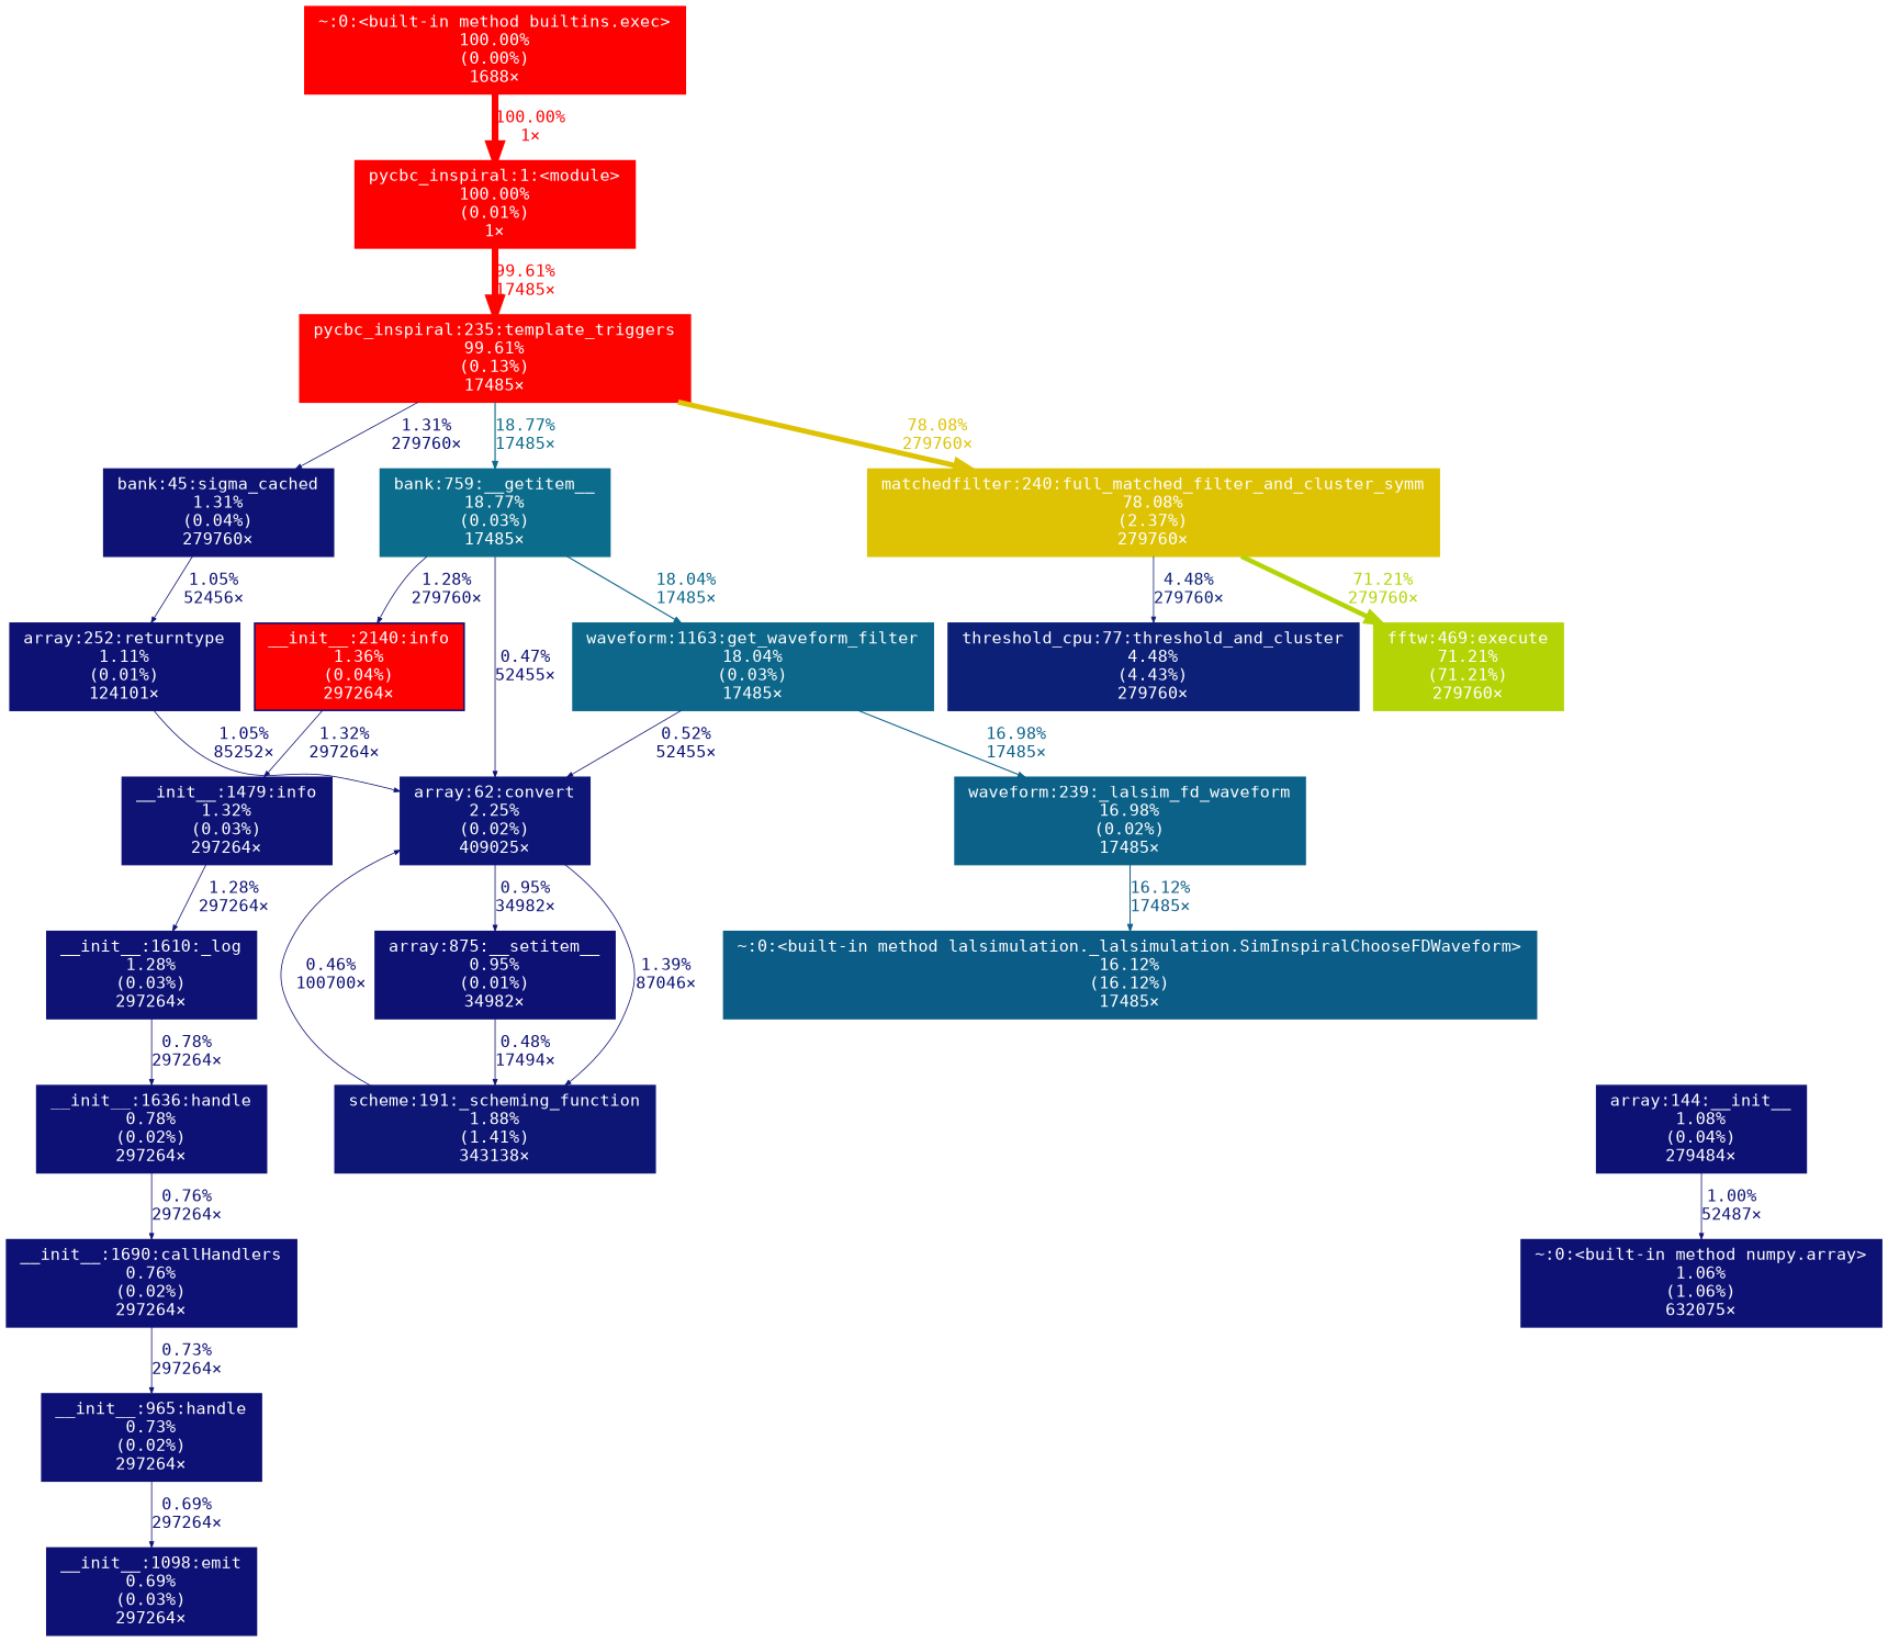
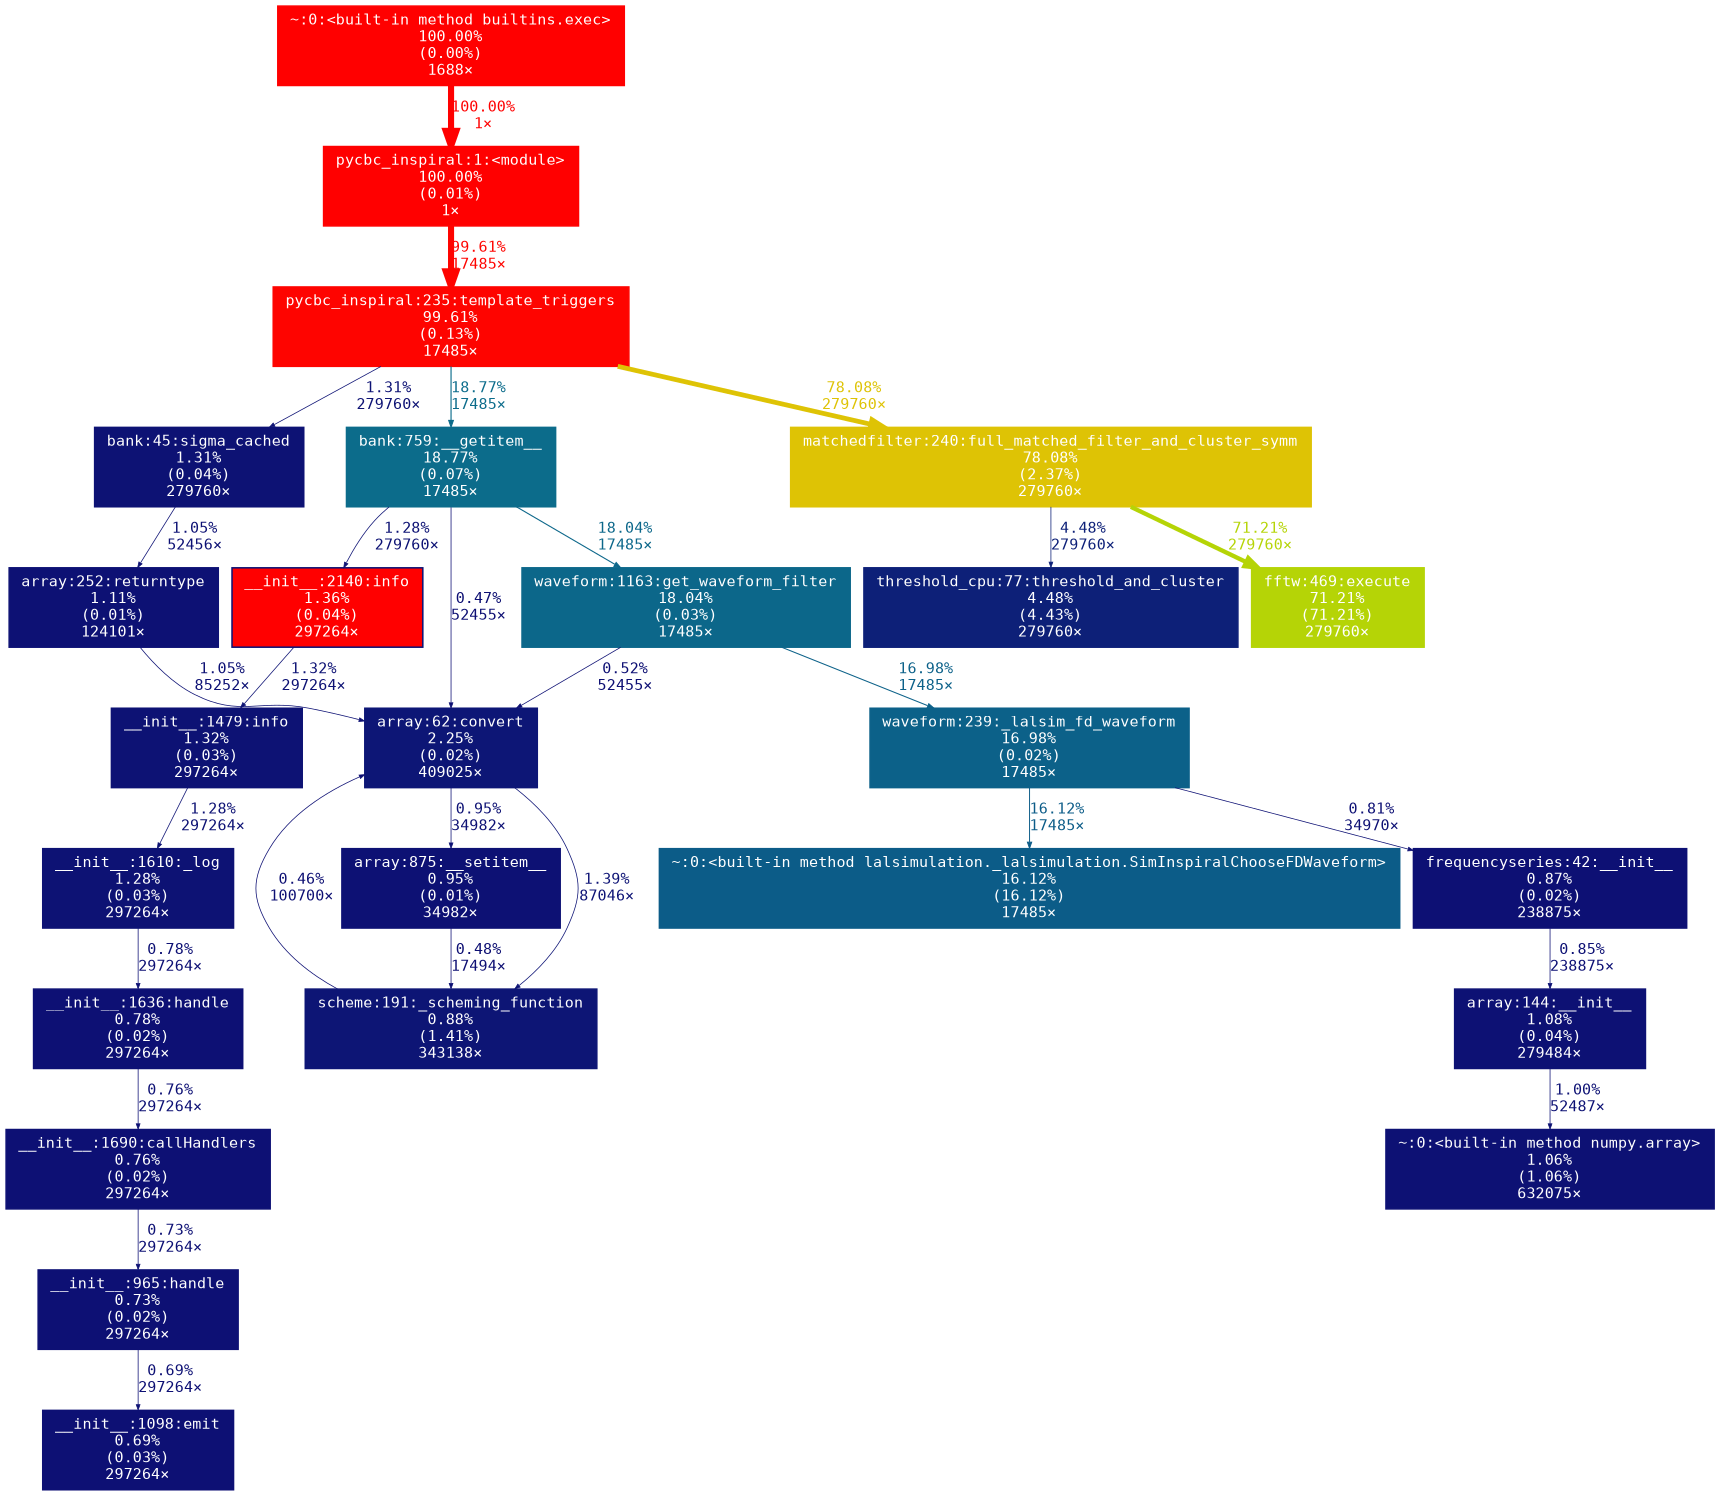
  digraph {
    fontname="DejaVu Sans Mono"
    nodesep=0.125
    ranksep=0.25
    node [color="#0d1074" fontcolor="#ffffff" fontname="DejaVu Sans Mono" fontsize=10.00 shape=box style=filled]
    edge [arrowsize=0.35 color="#0d1074" fontcolor="#0d1074" fontname="DejaVu Sans Mono" fontsize=10.00 labeldistance=0.50 penwidth=0.50]
    n1 [color="#ff0000" height=0 label="pycbc_inspiral:1:<module>\n100.00%\n(0.01%)\n1×" width=0]
    n2 [color="#fe0400" height=0 label="pycbc_inspiral:235:template_triggers\n99.61%\n(0.13%)\n17485×" width=0]
    n3 [color="#0d1274" height=0 label="bank:45:sigma_cached\n1.31%\n(0.04%)\n279760×" width=0]
-   n4 [color="#0c6c8b" height=0 label="bank:759:__getitem__\n18.77%\n(0.03%)\n17485×" width=0]
+   n4 [color="#0c6c8b" height=0 label="bank:759:__getitem__\n18.77%\n(0.07%)\n17485×" width=0]
    n5 [color="#dec305" height=0 label="matchedfilter:240:full_matched_filter_and_cluster_symm\n78.08%\n(2.37%)\n279760×" width=0]
    n6 [color="#0d1174" height=0 label="array:252:returntype\n1.11%\n(0.01%)\n124101×" width=0]
    n7 [color="#0d1274" fillcolor="#ff0000" height=0 label="__init__:2140:info\n1.36%\n(0.04%)\n297264×" width=0]
    n8 [color="#0d1676" height=0 label="array:62:convert\n2.25%\n(0.02%)\n409025×" width=0]
    n9 [color="#0c678a" height=0 label="waveform:1163:get_waveform_filter\n18.04%\n(0.03%)\n17485×" width=0]
    n10 [color="#0d2078" height=0 label="threshold_cpu:77:threshold_and_cluster\n4.48%\n(4.43%)\n279760×" width=0]
    n11 [color="#b5d406" height=0 label="fftw:469:execute\n71.21%\n(71.21%)\n279760×" width=0]
    n12 [color="#0d1274" height=0 label="__init__:1479:info\n1.32%\n(0.03%)\n297264×" width=0]
    n13 [color="#0d1174" height=0 label="~:0:<built-in method numpy.array>\n1.06%\n(1.06%)\n632075×" width=0]
    n14 [color="#ff0000" height=0 label="~:0:<built-in method builtins.exec>\n100.00%\n(0.00%)\n1688×" width=0]
    n15 [height=0 label="__init__:1098:emit\n0.69%\n(0.03%)\n297264×" width=0]
-   n16 [color="#0d1575" height=0 label="scheme:191:_scheming_function\n1.88%\n(1.41%)\n343138×" width=0]
+   n16 [color="#0d1575" height=0 label="scheme:191:_scheming_function\n0.88%\n(1.41%)\n343138×" width=0]
    n17 [color="#0d1174" height=0 label="array:875:__setitem__\n0.95%\n(0.01%)\n34982×" width=0]
    n18 [color="#0d1174" height=0 label="array:144:__init__\n1.08%\n(0.04%)\n279484×" width=0]
    n19 [color="#0c6189" height=0 label="waveform:239:_lalsim_fd_waveform\n16.98%\n(0.02%)\n17485×" width=0]
+   n20 [height=0 label="frequencyseries:42:__init__\n0.87%\n(0.02%)\n238875×" width=0]
    n21 [color="#0c5c88" height=0 label="~:0:<built-in method lalsimulation._lalsimulation.SimInspiralChooseFDWaveform>\n16.12%\n(16.12%)\n17485×" width=0]
    n22 [color="#0d1274" height=0 label="__init__:1610:_log\n1.28%\n(0.03%)\n297264×" width=0]
    n23 [height=0 label="__init__:1636:handle\n0.78%\n(0.02%)\n297264×" width=0]
    n24 [height=0 label="__init__:1690:callHandlers\n0.76%\n(0.02%)\n297264×" width=0]
    n25 [height=0 label="__init__:965:handle\n0.73%\n(0.02%)\n297264×" width=0]
    n1 -> n2 [arrowsize=1.00 color="#fe0400" fontcolor="#fe0400" label="99.61%\n17485×" labeldistance=3.98 penwidth=3.98]
    n2 -> n3 [color="#0d1274" fontcolor="#0d1274" label="1.31%\n279760×"]
    n2 -> n4 [arrowsize=0.43 color="#0c6c8b" fontcolor="#0c6c8b" label="18.77%\n17485×" labeldistance=0.75 penwidth=0.75]
    n2 -> n5 [arrowsize=0.88 color="#dec305" fontcolor="#dec305" label="78.08%\n279760×" labeldistance=3.12 penwidth=3.12]
    n3 -> n6 [color="#0d1174" fontcolor="#0d1174" label="1.05%\n52456×"]
    n4 -> n7 [color="#0d1274" fontcolor="#0d1274" label="1.28%\n279760×"]
    n4 -> n8 [color="#0d0f73" fontcolor="#0d0f73" label="0.47%\n52455×"]
    n4 -> n9 [arrowsize=0.42 color="#0c678a" fontcolor="#0c678a" label="18.04%\n17485×" labeldistance=0.72 penwidth=0.72]
    n5 -> n10 [color="#0d2078" fontcolor="#0d2078" label="4.48%\n279760×"]
    n5 -> n11 [arrowsize=0.84 color="#b5d406" fontcolor="#b5d406" label="71.21%\n279760×" labeldistance=2.85 penwidth=2.85]
    n6 -> n8 [color="#0d1174" fontcolor="#0d1174" label="1.05%\n85252×"]
    n7 -> n12 [color="#0d1274" fontcolor="#0d1274" label="1.32%\n297264×"]
    n8 -> n16 [color="#0d1375" fontcolor="#0d1375" label="1.39%\n87046×"]
    n8 -> n17 [color="#0d1174" fontcolor="#0d1174" label="0.95%\n34982×"]
    n9 -> n8 [color="#0d0f73" fontcolor="#0d0f73" label="0.52%\n52455×"]
    n9 -> n19 [arrowsize=0.41 color="#0c6189" fontcolor="#0c6189" label="16.98%\n17485×" labeldistance=0.68 penwidth=0.68]
    n12 -> n22 [color="#0d1274" fontcolor="#0d1274" label="1.28%\n297264×"]
    n14 -> n1 [arrowsize=1.00 color="#ff0000" fontcolor="#ff0000" label="100.00%\n1×" labeldistance=4.00 penwidth=4.00]
    n16 -> n8 [color="#0d0f73" fontcolor="#0d0f73" label="0.46%\n100700×"]
    n17 -> n16 [color="#0d0f73" fontcolor="#0d0f73" label="0.48%\n17494×"]
    n18 -> n13 [color="#0d1174" fontcolor="#0d1174" label="1.00%\n52487×"]
+   n19 -> n20 [label="0.81%\n34970×"]
    n19 -> n21 [arrowsize=0.40 color="#0c5c88" fontcolor="#0c5c88" label="16.12%\n17485×" labeldistance=0.64 penwidth=0.64]
+   n20 -> n18 [label="0.85%\n238875×"]
    n22 -> n23 [label="0.78%\n297264×"]
    n23 -> n24 [label="0.76%\n297264×"]
    n24 -> n25 [label="0.73%\n297264×"]
    n25 -> n15 [label="0.69%\n297264×"]
  }
